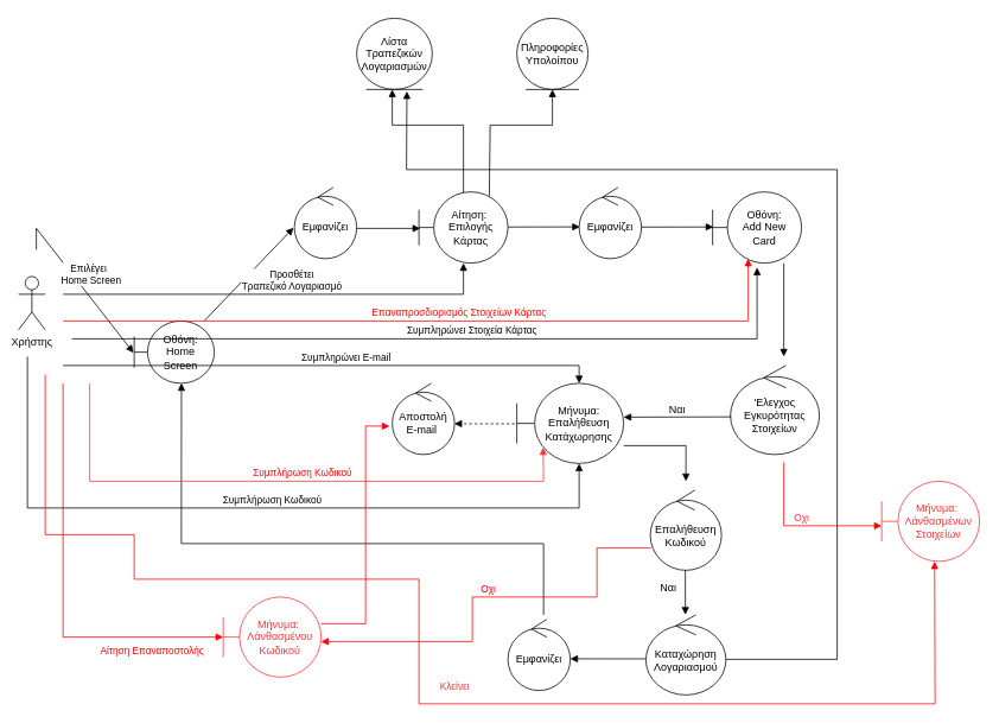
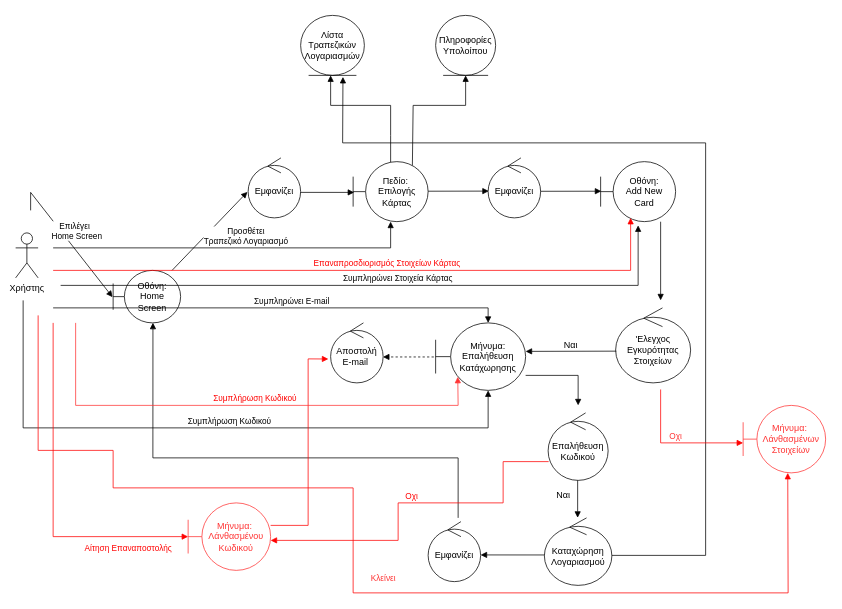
  <mxCell id="0" />
  <mxCell id="1" parent="0" />
  <mxCell id="2" value="Οθόνη:&lt;br&gt;Home Screen" style="shape=umlBoundary;whiteSpace=wrap;html=1;" vertex="1" parent="1"><mxGeometry x="150" y="360" width="90" height="70" as="geometry" /></mxCell>
  <mxCell id="3" value="Επιλέγει&amp;nbsp;&lt;br&gt;&amp;nbsp;Home Screen" style="html=1;verticalAlign=bottom;endArrow=block;rounded=0;entryX=-0.009;entryY=0.509;entryDx=0;entryDy=0;entryPerimeter=0;" edge="1" parent="1" target="2"><mxGeometry x="0.136" y="6" width="80" relative="1" as="geometry"><mxPoint x="40" y="280" as="sourcePoint" /><mxPoint x="120" y="254.5" as="targetPoint" /><Array as="points"><mxPoint x="40" y="256" /></Array><mxPoint as="offset" /></mxGeometry></mxCell>
  <mxCell id="4" value="Εμφανίζει" style="ellipse;shape=umlControl;whiteSpace=wrap;html=1;" vertex="1" parent="1"><mxGeometry x="330" y="210" width="70" height="80" as="geometry" /></mxCell>
  <mxCell id="5" value="" style="html=1;verticalAlign=bottom;endArrow=block;rounded=0;entryX=-0.014;entryY=0.567;entryDx=0;entryDy=0;entryPerimeter=0;" edge="1" parent="1" source="2" target="4"><mxGeometry width="80" relative="1" as="geometry"><mxPoint x="290" y="254.33" as="sourcePoint" /><mxPoint x="370" y="254.33" as="targetPoint" /></mxGeometry></mxCell>
  <mxCell id="6" value="Χρήστης" style="shape=umlActor;verticalLabelPosition=bottom;verticalAlign=top;html=1;outlineConnect=0;" vertex="1" parent="1"><mxGeometry x="20" y="310" width="30" height="60" as="geometry" /></mxCell>
  <mxCell id="7" value="Λίστα Τραπεζικών Λογαριασμών" style="ellipse;shape=umlEntity;whiteSpace=wrap;html=1;" vertex="1" parent="1"><mxGeometry x="400" y="20" width="85" height="80" as="geometry" /></mxCell>
  <mxCell id="8" value="" style="html=1;verticalAlign=bottom;endArrow=block;rounded=0;exitX=0.5;exitY=0.063;exitDx=0;exitDy=0;exitPerimeter=0;" edge="1" parent="1" source="10"><mxGeometry x="-0.015" y="-31" width="80" relative="1" as="geometry"><mxPoint x="520" y="190" as="sourcePoint" /><mxPoint x="440" y="100" as="targetPoint" /><Array as="points"><mxPoint x="520" y="180" /><mxPoint x="520" y="140" /><mxPoint x="440" y="140" /></Array><mxPoint as="offset" /></mxGeometry></mxCell>
  <mxCell id="9" value="" style="html=1;verticalAlign=bottom;endArrow=block;rounded=0;entryX=0.5;entryY=1;entryDx=0;entryDy=0;exitX=0.79;exitY=0.064;exitDx=0;exitDy=0;exitPerimeter=0;" edge="1" parent="1" source="10"><mxGeometry x="0.625" y="40" width="80" relative="1" as="geometry"><mxPoint x="550" y="190" as="sourcePoint" /><mxPoint x="620" y="100" as="targetPoint" /><Array as="points"><mxPoint x="550" y="140" /><mxPoint x="620" y="140" /></Array><mxPoint y="1" as="offset" /></mxGeometry></mxCell>
- <mxCell id="10" value="Αίτηση:&amp;nbsp; Επιλογής Κάρτας" style="shape=umlBoundary;whiteSpace=wrap;html=1;" vertex="1" parent="1"><mxGeometry x="470" y="215" width="100" height="80" as="geometry" /></mxCell>
+ <mxCell id="10" value="Πεδίο:&amp;nbsp; Επιλογής Κάρτας" style="shape=umlBoundary;whiteSpace=wrap;html=1;" vertex="1" parent="1"><mxGeometry x="470" y="215" width="100" height="80" as="geometry" /></mxCell>
  <mxCell id="11" value="" style="html=1;verticalAlign=bottom;endArrow=block;rounded=0;entryX=0.014;entryY=0.513;entryDx=0;entryDy=0;entryPerimeter=0;" edge="1" parent="1" target="10"><mxGeometry width="80" relative="1" as="geometry"><mxPoint x="400" y="256" as="sourcePoint" /><mxPoint x="630" y="230" as="targetPoint" /><Array as="points" /></mxGeometry></mxCell>
  <mxCell id="12" value="Πληροφορίες Υπολοίπου" style="ellipse;shape=umlEntity;whiteSpace=wrap;html=1;" vertex="1" parent="1"><mxGeometry x="580" y="20" width="80" height="80" as="geometry" /></mxCell>
  <mxCell id="13" value="Προσθέτει&lt;br&gt;Τραπεζικό Λογαριασμό" style="html=1;verticalAlign=bottom;endArrow=block;rounded=0;" edge="1" parent="1"><mxGeometry x="0.06" width="80" relative="1" as="geometry"><mxPoint x="70" y="330" as="sourcePoint" /><mxPoint x="520" y="295" as="targetPoint" /><Array as="points"><mxPoint x="520" y="330" /></Array><mxPoint as="offset" /></mxGeometry></mxCell>
  <mxCell id="14" value="Εμφανίζει" style="ellipse;shape=umlControl;whiteSpace=wrap;html=1;" vertex="1" parent="1"><mxGeometry x="650" y="210" width="70" height="80" as="geometry" /></mxCell>
  <mxCell id="15" value="Οθόνη:&lt;br&gt;Add New&lt;br&gt;Card" style="shape=umlBoundary;whiteSpace=wrap;html=1;" vertex="1" parent="1"><mxGeometry x="800" y="215" width="100" height="80" as="geometry" /></mxCell>
  <mxCell id="16" value="Συμπληρώνει Στοιχεία Κάρτας&amp;nbsp;" style="html=1;verticalAlign=bottom;endArrow=block;rounded=0;" edge="1" parent="1"><mxGeometry x="0.06" width="80" relative="1" as="geometry"><mxPoint x="80" y="380" as="sourcePoint" /><mxPoint x="850" y="300" as="targetPoint" /><Array as="points"><mxPoint x="850" y="380" /></Array><mxPoint as="offset" /></mxGeometry></mxCell>
  <mxCell id="17" value="" style="html=1;verticalAlign=bottom;endArrow=block;rounded=0;entryX=0.013;entryY=0.554;entryDx=0;entryDy=0;entryPerimeter=0;" edge="1" parent="1" target="14"><mxGeometry width="80" relative="1" as="geometry"><mxPoint x="570" y="254.44" as="sourcePoint" /><mxPoint x="641.4" y="254.48" as="targetPoint" /><Array as="points" /></mxGeometry></mxCell>
  <mxCell id="18" value="" style="html=1;verticalAlign=bottom;endArrow=block;rounded=0;entryX=0.013;entryY=0.554;entryDx=0;entryDy=0;entryPerimeter=0;" edge="1" parent="1"><mxGeometry width="80" relative="1" as="geometry"><mxPoint x="720" y="254.56" as="sourcePoint" /><mxPoint x="800.91" y="254.44" as="targetPoint" /><Array as="points" /></mxGeometry></mxCell>
  <mxCell id="19" value="'Ελεγχος&lt;br&gt;Εγκυρότητας&lt;br&gt;Στοιχείων" style="ellipse;shape=umlControl;whiteSpace=wrap;html=1;" vertex="1" parent="1"><mxGeometry x="820" y="410" width="100" height="100" as="geometry" /></mxCell>
  <mxCell id="20" value="" style="html=1;verticalAlign=bottom;endArrow=block;rounded=0;" edge="1" parent="1"><mxGeometry width="80" relative="1" as="geometry"><mxPoint x="880" y="295.12" as="sourcePoint" /><mxPoint x="880" y="400" as="targetPoint" /><Array as="points" /></mxGeometry></mxCell>
  <mxCell id="21" value="" style="html=1;verticalAlign=bottom;endArrow=block;rounded=0;exitX=0.009;exitY=0.577;exitDx=0;exitDy=0;exitPerimeter=0;" edge="1" parent="1" source="19"><mxGeometry width="80" relative="1" as="geometry"><mxPoint x="739.09" y="440.12" as="sourcePoint" /><mxPoint x="700" y="468" as="targetPoint" /><Array as="points" /></mxGeometry></mxCell>
  <mxCell id="22" value="Ναι" style="text;html=1;align=center;verticalAlign=middle;resizable=0;points=[];autosize=1;strokeColor=none;fillColor=none;" vertex="1" parent="1"><mxGeometry x="740" y="450" width="40" height="20" as="geometry" /></mxCell>
  <mxCell id="23" value="Μήνυμα:&lt;br&gt;Επαλήθευση&lt;br&gt;Κατάχωρησης" style="shape=umlBoundary;whiteSpace=wrap;html=1;" vertex="1" parent="1"><mxGeometry x="580" y="430" width="120" height="90" as="geometry" /></mxCell>
  <mxCell id="24" value="Συμπληρώνει E-mail" style="html=1;verticalAlign=bottom;endArrow=block;rounded=0;" edge="1" parent="1"><mxGeometry x="0.06" width="80" relative="1" as="geometry"><mxPoint x="70" y="410" as="sourcePoint" /><mxPoint x="650" y="430" as="targetPoint" /><Array as="points"><mxPoint x="650" y="410" /></Array><mxPoint as="offset" /></mxGeometry></mxCell>
  <mxCell id="25" value="Αποστολή Ε-mail&amp;nbsp;" style="ellipse;shape=umlControl;whiteSpace=wrap;html=1;" vertex="1" parent="1"><mxGeometry x="440" y="430" width="70" height="80" as="geometry" /></mxCell>
  <mxCell id="26" value="" style="html=1;verticalAlign=bottom;endArrow=block;rounded=0;exitX=-0.02;exitY=0.505;exitDx=0;exitDy=0;exitPerimeter=0;entryX=0.997;entryY=0.568;entryDx=0;entryDy=0;entryPerimeter=0;dashed=1;" edge="1" parent="1" source="23" target="25"><mxGeometry width="80" relative="1" as="geometry"><mxPoint x="640.9" y="480" as="sourcePoint" /><mxPoint x="520" y="480.3" as="targetPoint" /><Array as="points" /></mxGeometry></mxCell>
  <mxCell id="27" value="Συμπλήρωση Κωδικού" style="html=1;verticalAlign=bottom;endArrow=block;rounded=0;" edge="1" parent="1"><mxGeometry x="0.06" width="80" relative="1" as="geometry"><mxPoint x="30" y="400" as="sourcePoint" /><mxPoint x="650" y="520" as="targetPoint" /><Array as="points"><mxPoint x="30" y="570" /><mxPoint x="650" y="570" /></Array><mxPoint as="offset" /></mxGeometry></mxCell>
  <mxCell id="28" value="Επαλήθευση Κωδικού" style="ellipse;shape=umlControl;whiteSpace=wrap;html=1;" vertex="1" parent="1"><mxGeometry x="730" y="550" width="80" height="90" as="geometry" /></mxCell>
  <mxCell id="29" value="" style="html=1;verticalAlign=bottom;endArrow=block;rounded=0;" edge="1" parent="1"><mxGeometry width="80" relative="1" as="geometry"><mxPoint x="700" y="500" as="sourcePoint" /><mxPoint x="770" y="540" as="targetPoint" /><Array as="points"><mxPoint x="770" y="500" /></Array></mxGeometry></mxCell>
  <mxCell id="30" value="Καταχώρηση Λογαριασμού" style="ellipse;shape=umlControl;whiteSpace=wrap;html=1;" vertex="1" parent="1"><mxGeometry x="725" y="690" width="90" height="90" as="geometry" /></mxCell>
  <mxCell id="31" value="" style="html=1;verticalAlign=bottom;endArrow=block;rounded=0;" edge="1" parent="1"><mxGeometry width="80" relative="1" as="geometry"><mxPoint x="769.37" y="640" as="sourcePoint" /><mxPoint x="769.37" y="689.88" as="targetPoint" /><Array as="points" /></mxGeometry></mxCell>
  <mxCell id="32" value="" style="html=1;verticalAlign=bottom;endArrow=block;rounded=0;entryX=0.664;entryY=1.026;entryDx=0;entryDy=0;entryPerimeter=0;" edge="1" parent="1" target="7"><mxGeometry width="80" relative="1" as="geometry"><mxPoint x="815" y="740" as="sourcePoint" /><mxPoint x="460" y="190" as="targetPoint" /><Array as="points"><mxPoint x="940" y="740" /><mxPoint x="940" y="190" /><mxPoint x="456" y="190" /></Array></mxGeometry></mxCell>
  <mxCell id="33" value="Εμφανίζει" style="ellipse;shape=umlControl;whiteSpace=wrap;html=1;" vertex="1" parent="1"><mxGeometry x="570" y="695" width="70" height="80" as="geometry" /></mxCell>
  <mxCell id="34" value="" style="html=1;verticalAlign=bottom;endArrow=block;rounded=0;exitX=-0.02;exitY=0.505;exitDx=0;exitDy=0;exitPerimeter=0;entryX=1;entryY=0.555;entryDx=0;entryDy=0;entryPerimeter=0;" edge="1" parent="1" target="33"><mxGeometry width="80" relative="1" as="geometry"><mxPoint x="725" y="739.45" as="sourcePoint" /><mxPoint x="657.19" y="739.44" as="targetPoint" /><Array as="points" /></mxGeometry></mxCell>
  <mxCell id="35" value="" style="html=1;verticalAlign=bottom;endArrow=block;rounded=0;entryX=0.59;entryY=0.998;entryDx=0;entryDy=0;entryPerimeter=0;" edge="1" parent="1" target="2"><mxGeometry width="80" relative="1" as="geometry"><mxPoint x="610" y="690" as="sourcePoint" /><mxPoint x="340" y="700" as="targetPoint" /><Array as="points"><mxPoint x="610" y="610" /><mxPoint x="203" y="610" /></Array></mxGeometry></mxCell>
  <mxCell id="36" value="&lt;font color=&quot;#ff3333&quot;&gt;Οχι&lt;/font&gt;" style="html=1;verticalAlign=bottom;endArrow=block;rounded=0;strokeColor=#FF0000;" edge="1" parent="1"><mxGeometry width="80" relative="1" as="geometry"><mxPoint x="880" y="518.75" as="sourcePoint" /><mxPoint x="990" y="590" as="targetPoint" /><Array as="points"><mxPoint x="880" y="590" /></Array></mxGeometry></mxCell>
  <mxCell id="37" value="Μήνυμα:&amp;nbsp;&lt;br&gt;Λάνθασμένων&lt;br&gt;Στοιχείων" style="shape=umlBoundary;whiteSpace=wrap;html=1;fontColor=#FF3333;strokeColor=#FF3333;" vertex="1" parent="1"><mxGeometry x="990" y="540" width="110" height="90" as="geometry" /></mxCell>
  <mxCell id="38" value="Κλείνει" style="html=1;verticalAlign=bottom;endArrow=block;rounded=0;fontColor=#FF3333;strokeColor=#FF0000;entryX=0.541;entryY=1;entryDx=0;entryDy=0;entryPerimeter=0;" edge="1" parent="1" target="37"><mxGeometry x="0.085" y="10" width="80" relative="1" as="geometry"><mxPoint x="50" y="420" as="sourcePoint" /><mxPoint x="1050" y="730" as="targetPoint" /><Array as="points"><mxPoint x="50" y="600" /><mxPoint x="150" y="600" /><mxPoint x="150" y="650" /><mxPoint x="470" y="650" /><mxPoint x="470" y="790" /><mxPoint x="1050" y="790" /></Array><mxPoint as="offset" /></mxGeometry></mxCell>
  <mxCell id="39" value="&lt;font color=&quot;#ff0000&quot;&gt;Επαναπροσδιορισμός Στοιχείων Κάρτας&lt;/font&gt;" style="html=1;verticalAlign=bottom;endArrow=block;rounded=0;strokeColor=#FF0000;" edge="1" parent="1"><mxGeometry x="0.06" width="80" relative="1" as="geometry"><mxPoint x="70" y="360" as="sourcePoint" /><mxPoint x="840" y="290" as="targetPoint" /><Array as="points"><mxPoint x="840" y="360" /></Array><mxPoint as="offset" /></mxGeometry></mxCell>
  <mxCell id="40" value="Οχι" style="html=1;verticalAlign=bottom;endArrow=block;rounded=0;fontColor=#FF0000;strokeColor=#FF0000;exitX=0.009;exitY=0.722;exitDx=0;exitDy=0;exitPerimeter=0;" edge="1" parent="1" source="28"><mxGeometry width="80" relative="1" as="geometry"><mxPoint x="630" y="610" as="sourcePoint" /><mxPoint x="360" y="720" as="targetPoint" /><Array as="points"><mxPoint x="670" y="615" /><mxPoint x="670" y="670" /><mxPoint x="530" y="670" /><mxPoint x="530" y="720" /></Array></mxGeometry></mxCell>
  <mxCell id="41" value="Μήνυμα:&amp;nbsp;&lt;br&gt;Λάνθασμένου&lt;br&gt;Κωδικού" style="shape=umlBoundary;whiteSpace=wrap;html=1;fontColor=#FF3333;strokeColor=#FF3333;" vertex="1" parent="1"><mxGeometry x="250" y="670" width="110" height="90" as="geometry" /></mxCell>
  <mxCell id="42" value="Ναι" style="text;html=1;align=center;verticalAlign=middle;resizable=0;points=[];autosize=1;strokeColor=none;fillColor=none;fontColor=#000000;" vertex="1" parent="1"><mxGeometry x="730" y="650" width="40" height="20" as="geometry" /></mxCell>
  <mxCell id="43" value="&lt;font color=&quot;#ff0000&quot;&gt;Αίτηση Επαναποστολής&lt;/font&gt;" style="html=1;verticalAlign=bottom;endArrow=block;rounded=0;fontColor=#000000;strokeColor=#FF0000;" edge="1" parent="1" target="41"><mxGeometry x="0.656" y="-25" width="80" relative="1" as="geometry"><mxPoint x="70" y="430" as="sourcePoint" /><mxPoint x="70" y="710" as="targetPoint" /><Array as="points"><mxPoint x="70" y="715" /></Array><mxPoint as="offset" /></mxGeometry></mxCell>
  <mxCell id="44" value="" style="html=1;verticalAlign=bottom;endArrow=block;rounded=0;fontColor=#FF0000;strokeColor=#FF0000;entryX=-0.043;entryY=0.602;entryDx=0;entryDy=0;entryPerimeter=0;" edge="1" parent="1" target="25"><mxGeometry width="80" relative="1" as="geometry"><mxPoint x="360" y="700" as="sourcePoint" /><mxPoint x="410" y="470" as="targetPoint" /><Array as="points"><mxPoint x="410" y="700" /><mxPoint x="410" y="478" /></Array></mxGeometry></mxCell>
  <mxCell id="45" value="&lt;font color=&quot;#ff0000&quot;&gt;Συμπλήρωση Κωδικού&lt;/font&gt;" style="html=1;verticalAlign=bottom;endArrow=block;rounded=0;entryX=0.246;entryY=0.799;entryDx=0;entryDy=0;entryPerimeter=0;strokeColor=#FF3333;" edge="1" parent="1" target="23"><mxGeometry x="0.06" width="80" relative="1" as="geometry"><mxPoint x="100" y="430" as="sourcePoint" /><mxPoint x="720" y="505" as="targetPoint" /><Array as="points"><mxPoint x="100" y="540" /><mxPoint x="610" y="540" /></Array><mxPoint as="offset" /></mxGeometry></mxCell>
